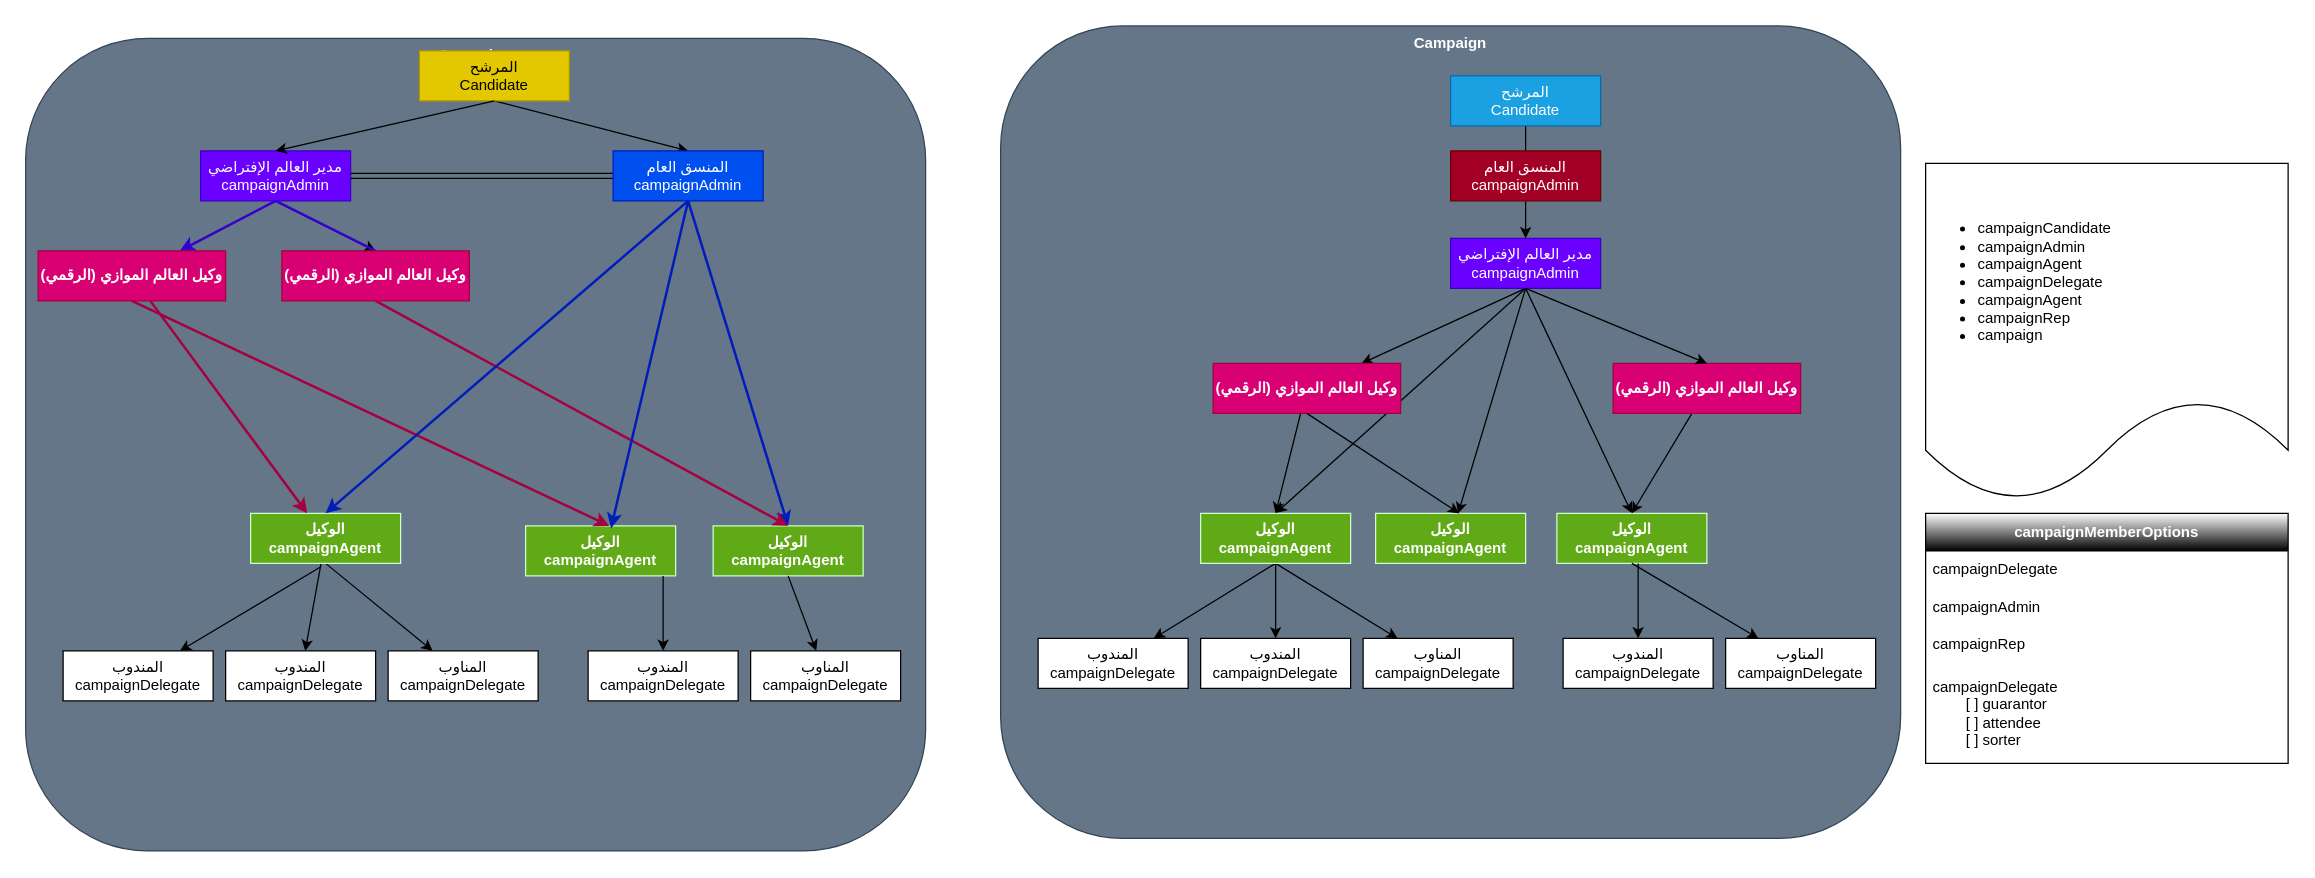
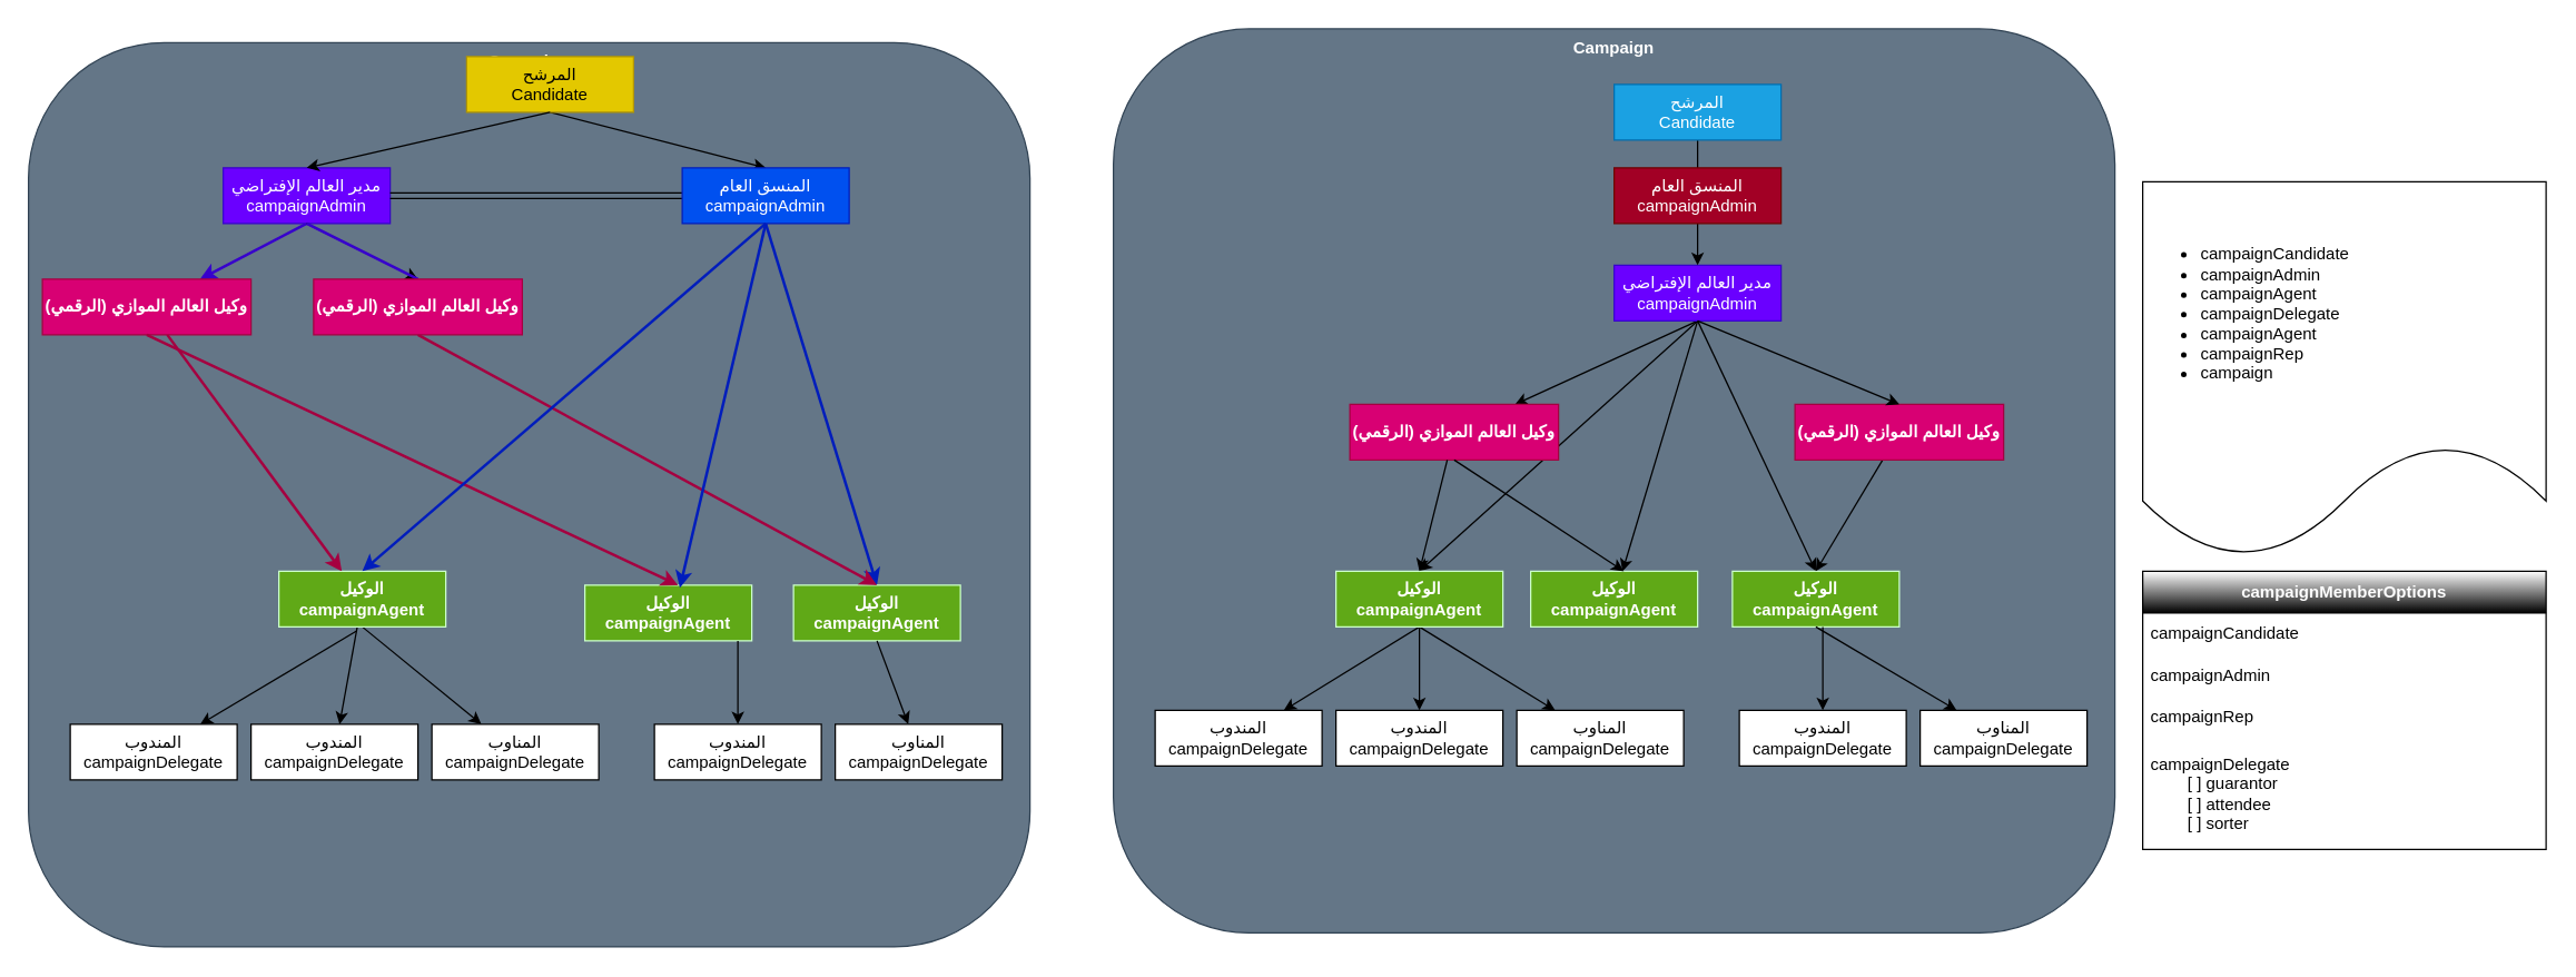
  <mxCell id="0" />
  <mxCell id="1" parent="0" />
  <mxCell id="2" value="Campaign" style="rounded=1;whiteSpace=wrap;html=1;horizontal=1;verticalAlign=top;fillColor=#647687;strokeColor=#314354;fontStyle=1;fontColor=#ffffff;" parent="1" vertex="1"><mxGeometry x="800" y="20" width="720" height="650" as="geometry" /></mxCell>
  <mxCell id="3" value="" style="edgeStyle=none;html=1;" parent="1" source="4" edge="1"><mxGeometry relative="1" as="geometry"><mxPoint x="1220" y="130" as="targetPoint" /></mxGeometry></mxCell>
  <mxCell id="4" value="المرشح&lt;br&gt;Candidate" style="rounded=0;whiteSpace=wrap;html=1;fillColor=#1ba1e2;fontColor=#ffffff;strokeColor=#006EAF;" parent="1" vertex="1"><mxGeometry x="1160" y="60" width="120" height="40" as="geometry" /></mxCell>
  <mxCell id="5" value="" style="edgeStyle=none;html=1;exitX=0.5;exitY=1;exitDx=0;exitDy=0;entryX=0.5;entryY=0;entryDx=0;entryDy=0;" parent="1" source="8" target="12" edge="1"><mxGeometry relative="1" as="geometry"><mxPoint x="1210" y="290" as="sourcePoint" /></mxGeometry></mxCell>
  <mxCell id="6" value="" style="edgeStyle=none;html=1;exitX=0.5;exitY=1;exitDx=0;exitDy=0;" parent="1" source="8" target="13" edge="1"><mxGeometry relative="1" as="geometry"><mxPoint x="1220" y="270" as="sourcePoint" /></mxGeometry></mxCell>
  <mxCell id="7" style="edgeStyle=none;html=1;exitX=0.5;exitY=1;exitDx=0;exitDy=0;" parent="1" source="8" target="14" edge="1"><mxGeometry relative="1" as="geometry"><mxPoint x="1210" y="300" as="sourcePoint" /></mxGeometry></mxCell>
  <mxCell id="8" value="مدير العالم الإفتراضي&lt;br&gt;campaignAdmin" style="rounded=0;whiteSpace=wrap;html=1;fillColor=#6a00ff;fontColor=#ffffff;strokeColor=#3700CC;" parent="1" vertex="1"><mxGeometry x="1160" y="190" width="120" height="40" as="geometry" /></mxCell>
  <mxCell id="9" value="" style="edgeStyle=none;html=1;" parent="1" source="12" target="16" edge="1"><mxGeometry relative="1" as="geometry" /></mxCell>
  <mxCell id="10" style="edgeStyle=none;html=1;exitX=0.5;exitY=1;exitDx=0;exitDy=0;" parent="1" source="12" target="15" edge="1"><mxGeometry relative="1" as="geometry" /></mxCell>
  <mxCell id="11" style="edgeStyle=none;html=1;exitX=0.5;exitY=1;exitDx=0;exitDy=0;" parent="1" source="12" target="17" edge="1"><mxGeometry relative="1" as="geometry" /></mxCell>
  <mxCell id="12" value="الوكيل&lt;br&gt;campaignAgent" style="rounded=0;whiteSpace=wrap;html=1;fontStyle=1;fontColor=#ffffff;fillColor=#60a917;strokeColor=#CCFFCC;" parent="1" vertex="1"><mxGeometry x="960" y="410" width="120" height="40" as="geometry" /></mxCell>
  <mxCell id="13" value="الوكيل&lt;br&gt;campaignAgent" style="rounded=0;whiteSpace=wrap;html=1;fontStyle=1;fontColor=#ffffff;fillColor=#60a917;strokeColor=#CCFFCC;" parent="1" vertex="1"><mxGeometry x="1100" y="410" width="120" height="40" as="geometry" /></mxCell>
  <mxCell id="14" value="وكيل العالم الموازي (الرقمي)" style="rounded=0;whiteSpace=wrap;html=1;fillColor=#d80073;fontColor=#ffffff;strokeColor=#A50040;fontStyle=1" parent="1" vertex="1"><mxGeometry x="970" y="290" width="150" height="40" as="geometry" /></mxCell>
  <mxCell id="15" value="المندوب&lt;br&gt;campaignDelegate" style="rounded=0;whiteSpace=wrap;html=1;" parent="1" vertex="1"><mxGeometry x="830" y="510" width="120" height="40" as="geometry" /></mxCell>
  <mxCell id="16" value="المندوب&lt;br&gt;campaignDelegate" style="rounded=0;whiteSpace=wrap;html=1;" parent="1" vertex="1"><mxGeometry x="960" y="510" width="120" height="40" as="geometry" /></mxCell>
  <mxCell id="17" value="المناوب&lt;br&gt;campaignDelegate" style="rounded=0;whiteSpace=wrap;html=1;" parent="1" vertex="1"><mxGeometry x="1090" y="510" width="120" height="40" as="geometry" /></mxCell>
  <mxCell id="18" value="&lt;ul&gt;&lt;li&gt;campaignCandidate&lt;/li&gt;&lt;li&gt;campaignAdmin&lt;/li&gt;&lt;li&gt;campaignAgent&lt;/li&gt;&lt;li&gt;campaignDelegate&lt;/li&gt;&lt;li&gt;campaignAgent&lt;/li&gt;&lt;li&gt;campaignRep&lt;/li&gt;&lt;li&gt;campaign&lt;/li&gt;&lt;/ul&gt;" style="shape=document;whiteSpace=wrap;html=1;boundedLbl=1;align=left;" parent="1" vertex="1"><mxGeometry x="1540" y="130" width="290" height="270" as="geometry" /></mxCell>
  <mxCell id="19" value="&lt;span style=&quot;color: rgb(255, 255, 255); font-weight: 700;&quot;&gt;campaignMemberOptions&lt;/span&gt;" style="swimlane;fontStyle=0;childLayout=stackLayout;horizontal=1;startSize=30;horizontalStack=0;resizeParent=1;resizeParentMax=0;resizeLast=0;collapsible=1;marginBottom=0;whiteSpace=wrap;html=1;gradientColor=default;" parent="1" vertex="1"><mxGeometry x="1540" y="410" width="290" height="200" as="geometry" /></mxCell>
- <mxCell id="20" value="campaignDelegate" style="text;strokeColor=none;fillColor=none;align=left;verticalAlign=middle;spacingLeft=4;spacingRight=4;overflow=hidden;points=[[0,0.5],[1,0.5]];portConstraint=eastwest;rotatable=0;whiteSpace=wrap;html=1;" parent="19" vertex="1"><mxGeometry y="30" width="290" height="30" as="geometry" /></mxCell>
+ <mxCell id="20" value="campaignCandidate" style="text;strokeColor=none;fillColor=none;align=left;verticalAlign=middle;spacingLeft=4;spacingRight=4;overflow=hidden;points=[[0,0.5],[1,0.5]];portConstraint=eastwest;rotatable=0;whiteSpace=wrap;html=1;" parent="19" vertex="1"><mxGeometry y="30" width="290" height="30" as="geometry" /></mxCell>
  <mxCell id="21" value="campaignAdmin&lt;span style=&quot;white-space: pre;&quot;&gt;&#09;&lt;/span&gt;&lt;span style=&quot;white-space: pre;&quot;&gt;&#09;&lt;/span&gt;" style="text;strokeColor=none;fillColor=none;align=left;verticalAlign=middle;spacingLeft=4;spacingRight=4;overflow=hidden;points=[[0,0.5],[1,0.5]];portConstraint=eastwest;rotatable=0;whiteSpace=wrap;html=1;" parent="19" vertex="1"><mxGeometry y="60" width="290" height="30" as="geometry" /></mxCell>
  <mxCell id="22" value="campaignRep&lt;span style=&quot;white-space: pre;&quot;&gt;&#09;&lt;/span&gt;&lt;span style=&quot;white-space: pre;&quot;&gt;&#09;&lt;/span&gt;" style="text;strokeColor=none;fillColor=none;align=left;verticalAlign=middle;spacingLeft=4;spacingRight=4;overflow=hidden;points=[[0,0.5],[1,0.5]];portConstraint=eastwest;rotatable=0;whiteSpace=wrap;html=1;" parent="19" vertex="1"><mxGeometry y="90" width="290" height="30" as="geometry" /></mxCell>
  <mxCell id="23" value="campaignDelegate&lt;span style=&quot;white-space: pre;&quot;&gt;&#09;&lt;/span&gt;&lt;br&gt;&lt;span style=&quot;white-space: pre;&quot;&gt;&lt;span style=&quot;white-space: pre;&quot;&gt;&#09;&lt;/span&gt;[&lt;/span&gt;&amp;nbsp;] guarantor&amp;nbsp;&lt;br&gt;&lt;span style=&quot;white-space: pre;&quot;&gt;&#09;&lt;/span&gt;[ ] attendee&lt;br&gt;&lt;span style=&quot;white-space: pre;&quot;&gt;&#09;&lt;/span&gt;[ ] sorter&lt;br&gt;" style="text;strokeColor=none;fillColor=none;align=left;verticalAlign=middle;spacingLeft=4;spacingRight=4;overflow=hidden;points=[[0,0.5],[1,0.5]];portConstraint=eastwest;rotatable=0;whiteSpace=wrap;html=1;" parent="19" vertex="1"><mxGeometry y="120" width="290" height="80" as="geometry" /></mxCell>
  <mxCell id="24" style="edgeStyle=none;html=1;entryX=0.5;entryY=0;entryDx=0;entryDy=0;" edge="1" parent="1" target="25"><mxGeometry relative="1" as="geometry"><mxPoint x="1220" y="230" as="sourcePoint" /><mxPoint x="1298" y="340" as="targetPoint" /></mxGeometry></mxCell>
  <mxCell id="25" value="الوكيل&lt;br&gt;campaignAgent" style="rounded=0;whiteSpace=wrap;html=1;fontStyle=1;fontColor=#ffffff;fillColor=#60a917;strokeColor=#CCFFCC;" vertex="1" parent="1"><mxGeometry x="1245" y="410" width="120" height="40" as="geometry" /></mxCell>
  <mxCell id="26" style="edgeStyle=none;html=1;" edge="1" parent="1" source="14"><mxGeometry relative="1" as="geometry"><mxPoint x="1130" y="392.16" as="sourcePoint" /><mxPoint x="1020" y="409.998" as="targetPoint" /></mxGeometry></mxCell>
  <mxCell id="27" style="edgeStyle=none;html=1;exitX=0.5;exitY=1;exitDx=0;exitDy=0;entryX=0.558;entryY=0;entryDx=0;entryDy=0;entryPerimeter=0;" edge="1" parent="1" source="14" target="13"><mxGeometry relative="1" as="geometry"><mxPoint x="1042" y="340" as="sourcePoint" /><mxPoint x="1030" y="419.998" as="targetPoint" /></mxGeometry></mxCell>
  <mxCell id="28" style="edgeStyle=none;html=1;entryX=0.5;entryY=0;entryDx=0;entryDy=0;" edge="1" parent="1" source="29" target="25"><mxGeometry relative="1" as="geometry" /></mxCell>
  <mxCell id="29" value="وكيل العالم الموازي (الرقمي)" style="rounded=0;whiteSpace=wrap;html=1;fillColor=#d80073;fontColor=#ffffff;strokeColor=#A50040;fontStyle=1" vertex="1" parent="1"><mxGeometry x="1290" y="290" width="150" height="40" as="geometry" /></mxCell>
  <mxCell id="30" style="edgeStyle=none;html=1;exitX=0.5;exitY=1;exitDx=0;exitDy=0;entryX=0.5;entryY=0;entryDx=0;entryDy=0;" edge="1" parent="1" source="8" target="29"><mxGeometry relative="1" as="geometry"><mxPoint x="1230" y="290" as="sourcePoint" /><mxPoint x="1120" y="307.838" as="targetPoint" /></mxGeometry></mxCell>
  <mxCell id="31" value="" style="edgeStyle=none;html=1;" edge="1" parent="1" target="33"><mxGeometry relative="1" as="geometry"><mxPoint x="1310" y="450" as="sourcePoint" /></mxGeometry></mxCell>
  <mxCell id="32" style="edgeStyle=none;html=1;exitX=0.5;exitY=1;exitDx=0;exitDy=0;" edge="1" parent="1" target="34" source="25"><mxGeometry relative="1" as="geometry"><mxPoint x="1336" y="450" as="sourcePoint" /></mxGeometry></mxCell>
  <mxCell id="33" value="المندوب&lt;br&gt;campaignDelegate" style="rounded=0;whiteSpace=wrap;html=1;" vertex="1" parent="1"><mxGeometry x="1250" y="510" width="120" height="40" as="geometry" /></mxCell>
  <mxCell id="34" value="المناوب&lt;br&gt;campaignDelegate" style="rounded=0;whiteSpace=wrap;html=1;" vertex="1" parent="1"><mxGeometry x="1380" y="510" width="120" height="40" as="geometry" /></mxCell>
  <mxCell id="35" value="" style="edgeStyle=none;html=1;" edge="1" parent="1" source="36" target="8"><mxGeometry relative="1" as="geometry" /></mxCell>
  <mxCell id="36" value="المنسق العام&lt;br&gt;campaignAdmin" style="rounded=0;whiteSpace=wrap;html=1;fillColor=#a20025;fontColor=#ffffff;strokeColor=#6F0000;" vertex="1" parent="1"><mxGeometry x="1160" y="120" width="120" height="40" as="geometry" /></mxCell>
  <mxCell id="37" value="Campaign" style="rounded=1;whiteSpace=wrap;html=1;horizontal=1;verticalAlign=top;fillColor=#647687;strokeColor=#314354;fontStyle=1;fontColor=#ffffff;" vertex="1" parent="1"><mxGeometry x="20" y="30" width="720" height="650" as="geometry" /></mxCell>
  <mxCell id="38" value="" style="edgeStyle=none;html=1;exitX=0.5;exitY=1;exitDx=0;exitDy=0;entryX=0.5;entryY=0;entryDx=0;entryDy=0;" edge="1" parent="1" source="39" target="62"><mxGeometry relative="1" as="geometry"><mxPoint x="440" y="140" as="targetPoint" /></mxGeometry></mxCell>
  <mxCell id="39" value="المرشح&lt;br&gt;Candidate" style="rounded=0;whiteSpace=wrap;html=1;fillColor=#e3c800;fontColor=#000000;strokeColor=#B09500;" vertex="1" parent="1"><mxGeometry x="335" y="40" width="120" height="40" as="geometry" /></mxCell>
  <mxCell id="40" style="edgeStyle=none;html=1;exitX=0.5;exitY=1;exitDx=0;exitDy=0;fillColor=#6a00ff;strokeColor=#3700CC;strokeWidth=2;" edge="1" parent="1" source="41" target="48"><mxGeometry relative="1" as="geometry"><mxPoint x="430" y="310" as="sourcePoint" /></mxGeometry></mxCell>
  <mxCell id="41" value="مدير العالم الإفتراضي&lt;br&gt;campaignAdmin" style="rounded=0;whiteSpace=wrap;html=1;fillColor=#6a00ff;fontColor=#ffffff;strokeColor=#3700CC;" vertex="1" parent="1"><mxGeometry x="160" y="120" width="120" height="40" as="geometry" /></mxCell>
  <mxCell id="42" value="" style="edgeStyle=none;html=1;" edge="1" parent="1" source="45" target="50"><mxGeometry relative="1" as="geometry" /></mxCell>
  <mxCell id="43" style="edgeStyle=none;html=1;exitX=0.463;exitY=1.078;exitDx=0;exitDy=0;exitPerimeter=0;" edge="1" parent="1" source="45" target="49"><mxGeometry relative="1" as="geometry" /></mxCell>
  <mxCell id="44" style="edgeStyle=none;html=1;exitX=0.5;exitY=1;exitDx=0;exitDy=0;" edge="1" parent="1" source="45" target="51"><mxGeometry relative="1" as="geometry" /></mxCell>
  <mxCell id="45" value="الوكيل&lt;br&gt;campaignAgent" style="rounded=0;whiteSpace=wrap;html=1;fontStyle=1;fontColor=#ffffff;fillColor=#60a917;strokeColor=#CCFFCC;" vertex="1" parent="1"><mxGeometry x="200" y="410" width="120" height="40" as="geometry" /></mxCell>
  <mxCell id="46" value="الوكيل&lt;br&gt;campaignAgent" style="rounded=0;whiteSpace=wrap;html=1;fontStyle=1;fontColor=#ffffff;fillColor=#60a917;strokeColor=#CCFFCC;" vertex="1" parent="1"><mxGeometry x="420" y="420" width="120" height="40" as="geometry" /></mxCell>
  <mxCell id="47" style="edgeStyle=none;html=1;fillColor=#d80073;strokeColor=#A50040;strokeWidth=2;" edge="1" parent="1" source="48" target="45"><mxGeometry relative="1" as="geometry" /></mxCell>
  <mxCell id="48" value="وكيل العالم الموازي (الرقمي)" style="rounded=0;whiteSpace=wrap;html=1;fillColor=#d80073;fontColor=#ffffff;strokeColor=#A50040;fontStyle=1" vertex="1" parent="1"><mxGeometry x="30" y="200" width="150" height="40" as="geometry" /></mxCell>
  <mxCell id="49" value="المندوب&lt;br&gt;campaignDelegate" style="rounded=0;whiteSpace=wrap;html=1;" vertex="1" parent="1"><mxGeometry x="50" y="520" width="120" height="40" as="geometry" /></mxCell>
  <mxCell id="50" value="المندوب&lt;br&gt;campaignDelegate" style="rounded=0;whiteSpace=wrap;html=1;" vertex="1" parent="1"><mxGeometry x="180" y="520" width="120" height="40" as="geometry" /></mxCell>
  <mxCell id="51" value="المناوب&lt;br&gt;campaignDelegate" style="rounded=0;whiteSpace=wrap;html=1;" vertex="1" parent="1"><mxGeometry x="310" y="520" width="120" height="40" as="geometry" /></mxCell>
  <mxCell id="52" style="edgeStyle=none;html=1;entryX=0.5;entryY=0;entryDx=0;entryDy=0;exitX=0.5;exitY=1;exitDx=0;exitDy=0;strokeWidth=2;fillColor=#0050ef;strokeColor=#001DBC;" edge="1" parent="1" target="53" source="62"><mxGeometry relative="1" as="geometry"><mxPoint x="440" y="240" as="sourcePoint" /><mxPoint x="518" y="350" as="targetPoint" /></mxGeometry></mxCell>
  <mxCell id="53" value="الوكيل&lt;br&gt;campaignAgent" style="rounded=0;whiteSpace=wrap;html=1;fontStyle=1;fontColor=#ffffff;fillColor=#60a917;strokeColor=#CCFFCC;" vertex="1" parent="1"><mxGeometry x="570" y="420" width="120" height="40" as="geometry" /></mxCell>
  <mxCell id="54" style="edgeStyle=none;html=1;entryX=0.558;entryY=0;entryDx=0;entryDy=0;entryPerimeter=0;exitX=0.5;exitY=1;exitDx=0;exitDy=0;strokeWidth=2;fillColor=#d80073;strokeColor=#A50040;" edge="1" parent="1" source="48" target="46"><mxGeometry relative="1" as="geometry"><mxPoint x="130" y="240" as="sourcePoint" /><mxPoint x="250" y="429.998" as="targetPoint" /></mxGeometry></mxCell>
  <mxCell id="55" style="edgeStyle=none;html=1;entryX=0.5;entryY=0;entryDx=0;entryDy=0;exitX=0.5;exitY=1;exitDx=0;exitDy=0;fillColor=#d80073;strokeColor=#A50040;strokeWidth=2;" edge="1" parent="1" source="64" target="53"><mxGeometry relative="1" as="geometry" /></mxCell>
  <mxCell id="56" style="edgeStyle=none;html=1;exitX=0.5;exitY=1;exitDx=0;exitDy=0;entryX=0.5;entryY=0;entryDx=0;entryDy=0;" edge="1" parent="1" source="41" target="64"><mxGeometry relative="1" as="geometry"><mxPoint x="450" y="300" as="sourcePoint" /><mxPoint x="340" y="317.838" as="targetPoint" /></mxGeometry></mxCell>
  <mxCell id="57" value="" style="edgeStyle=none;html=1;" edge="1" parent="1" target="59"><mxGeometry relative="1" as="geometry"><mxPoint x="530" y="460" as="sourcePoint" /></mxGeometry></mxCell>
  <mxCell id="58" style="edgeStyle=none;html=1;exitX=0.5;exitY=1;exitDx=0;exitDy=0;" edge="1" parent="1" source="53" target="60"><mxGeometry relative="1" as="geometry"><mxPoint x="556" y="460" as="sourcePoint" /></mxGeometry></mxCell>
  <mxCell id="59" value="المندوب&lt;br&gt;campaignDelegate" style="rounded=0;whiteSpace=wrap;html=1;" vertex="1" parent="1"><mxGeometry x="470" y="520" width="120" height="40" as="geometry" /></mxCell>
  <mxCell id="60" value="المناوب&lt;br&gt;campaignDelegate" style="rounded=0;whiteSpace=wrap;html=1;" vertex="1" parent="1"><mxGeometry x="600" y="520" width="120" height="40" as="geometry" /></mxCell>
  <mxCell id="61" style="edgeStyle=none;shape=link;html=1;" edge="1" parent="1" source="62" target="41"><mxGeometry relative="1" as="geometry" /></mxCell>
  <mxCell id="62" value="المنسق العام&lt;br&gt;campaignAdmin" style="rounded=0;whiteSpace=wrap;html=1;fillColor=#0050ef;fontColor=#ffffff;strokeColor=#001DBC;" vertex="1" parent="1"><mxGeometry x="490" y="120" width="120" height="40" as="geometry" /></mxCell>
  <mxCell id="63" value="" style="edgeStyle=none;html=1;exitX=0.5;exitY=1;exitDx=0;exitDy=0;entryX=0.5;entryY=0;entryDx=0;entryDy=0;endArrow=none;strokeWidth=2;fillColor=#6a00ff;strokeColor=#3700CC;" edge="1" parent="1" source="41" target="64"><mxGeometry relative="1" as="geometry"><mxPoint x="300" y="170" as="sourcePoint" /><mxPoint x="240" y="420" as="targetPoint" /></mxGeometry></mxCell>
  <mxCell id="64" value="وكيل العالم الموازي (الرقمي)" style="rounded=0;whiteSpace=wrap;html=1;fillColor=#d80073;fontColor=#ffffff;strokeColor=#A50040;fontStyle=1" vertex="1" parent="1"><mxGeometry x="225" y="200" width="150" height="40" as="geometry" /></mxCell>
  <mxCell id="65" value="" style="edgeStyle=none;html=1;entryX=0.5;entryY=0;entryDx=0;entryDy=0;exitX=0.5;exitY=1;exitDx=0;exitDy=0;" edge="1" parent="1" source="39" target="41"><mxGeometry relative="1" as="geometry"><mxPoint x="450" y="150" as="targetPoint" /><mxPoint x="392.857" y="100" as="sourcePoint" /></mxGeometry></mxCell>
  <mxCell id="66" style="edgeStyle=none;html=1;entryX=0.569;entryY=0.046;entryDx=0;entryDy=0;exitX=0.5;exitY=1;exitDx=0;exitDy=0;entryPerimeter=0;fillColor=#0050ef;strokeColor=#001DBC;strokeWidth=2;" edge="1" parent="1" source="62" target="46"><mxGeometry relative="1" as="geometry"><mxPoint x="465" y="180" as="sourcePoint" /><mxPoint x="535" y="430" as="targetPoint" /></mxGeometry></mxCell>
  <mxCell id="67" style="edgeStyle=none;html=1;entryX=0.5;entryY=0;entryDx=0;entryDy=0;exitX=0.5;exitY=1;exitDx=0;exitDy=0;fillColor=#0050ef;strokeColor=#001DBC;strokeWidth=2;" edge="1" parent="1" source="62" target="45"><mxGeometry relative="1" as="geometry"><mxPoint x="460" y="170" as="sourcePoint" /><mxPoint x="308.28" y="431.84" as="targetPoint" /></mxGeometry></mxCell>
